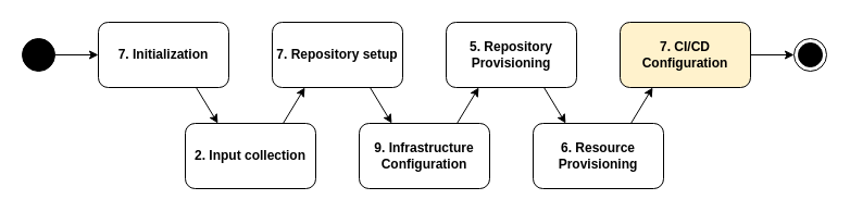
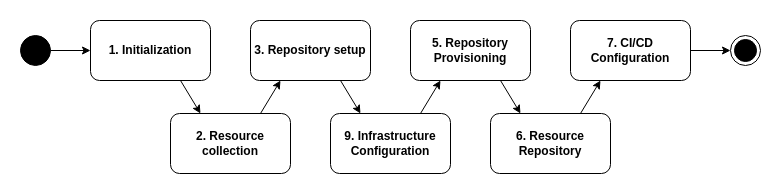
  <mxCell id="0" />
  <mxCell id="1" parent="0" />
- <mxCell id="2" value="&lt;b&gt;2. Input collection&lt;/b&gt;" style="rounded=1;whiteSpace=wrap;html=1;" parent="1" vertex="1"><mxGeometry x="170" y="113" width="120" height="60" as="geometry" /></mxCell>
- <mxCell id="3" value="&lt;b&gt;7. Initialization&lt;/b&gt;" style="rounded=1;whiteSpace=wrap;html=1;" parent="1" vertex="1"><mxGeometry x="90" y="20" width="120" height="60" as="geometry" /></mxCell>
- <mxCell id="4" value="&lt;b&gt;7. Repository setup&lt;/b&gt;" style="rounded=1;whiteSpace=wrap;html=1;" parent="1" vertex="1"><mxGeometry x="250" y="20" width="120" height="60" as="geometry" /></mxCell>
+ <mxCell id="2" value="&lt;b&gt;2. Resource collection&lt;/b&gt;" style="rounded=1;whiteSpace=wrap;html=1;" parent="1" vertex="1"><mxGeometry x="170" y="113" width="120" height="60" as="geometry" /></mxCell>
+ <mxCell id="3" value="&lt;b&gt;1. Initialization&lt;/b&gt;" style="rounded=1;whiteSpace=wrap;html=1;" parent="1" vertex="1"><mxGeometry x="90" y="20" width="120" height="60" as="geometry" /></mxCell>
+ <mxCell id="4" value="&lt;b&gt;3. Repository setup&lt;/b&gt;" style="rounded=1;whiteSpace=wrap;html=1;" parent="1" vertex="1"><mxGeometry x="250" y="20" width="120" height="60" as="geometry" /></mxCell>
  <mxCell id="5" value="&lt;b&gt;9.&amp;nbsp;&lt;/b&gt;&lt;span class=&quot;notion-enable-hover&quot; data-token-index=&quot;0&quot; style=&quot;font-weight:600&quot;&gt;Infrastructure Configuration&lt;/span&gt;" style="rounded=1;whiteSpace=wrap;html=1;" parent="1" vertex="1"><mxGeometry x="330" y="113" width="120" height="60" as="geometry" /></mxCell>
  <mxCell id="6" value="&lt;b&gt;5.&amp;nbsp;&lt;/b&gt;&lt;span class=&quot;notion-enable-hover&quot; data-token-index=&quot;0&quot; style=&quot;font-weight:600&quot;&gt;Repository Provisioning&lt;/span&gt;" style="rounded=1;whiteSpace=wrap;html=1;" parent="1" vertex="1"><mxGeometry x="410" y="20" width="120" height="60" as="geometry" /></mxCell>
- <mxCell id="7" value="&lt;b&gt;6.&lt;/b&gt;&amp;nbsp;&lt;span class=&quot;notion-enable-hover&quot; data-token-index=&quot;0&quot; style=&quot;font-weight:600&quot;&gt;Resource Provisioning&lt;/span&gt;" style="rounded=1;whiteSpace=wrap;html=1;" parent="1" vertex="1"><mxGeometry x="490" y="113" width="120" height="60" as="geometry" /></mxCell>
+ <mxCell id="7" value="&lt;b&gt;6.&lt;/b&gt;&amp;nbsp;&lt;span class=&quot;notion-enable-hover&quot; data-token-index=&quot;0&quot; style=&quot;font-weight:600&quot;&gt;Resource Repository&lt;/span&gt;" style="rounded=1;whiteSpace=wrap;html=1;" parent="1" vertex="1"><mxGeometry x="490" y="113" width="120" height="60" as="geometry" /></mxCell>
  <mxCell id="8" style="edgeStyle=orthogonalEdgeStyle;rounded=0;orthogonalLoop=1;jettySize=auto;html=1;exitX=1;exitY=0.5;exitDx=0;exitDy=0;" parent="1" source="9" target="16" edge="1"><mxGeometry relative="1" as="geometry" /></mxCell>
- <mxCell id="9" value="&lt;b&gt;7.&amp;nbsp;&lt;/b&gt;&lt;span class=&quot;notion-enable-hover&quot; data-token-index=&quot;0&quot; style=&quot;font-weight:600&quot;&gt;CI/CD Configuration&lt;/span&gt;" style="rounded=1;whiteSpace=wrap;html=1;fillColor=#fff2cc;" parent="1" vertex="1"><mxGeometry x="570" y="20" width="120" height="60" as="geometry" /></mxCell>
+ <mxCell id="9" value="&lt;b&gt;7.&amp;nbsp;&lt;/b&gt;&lt;span class=&quot;notion-enable-hover&quot; data-token-index=&quot;0&quot; style=&quot;font-weight:600&quot;&gt;CI/CD Configuration&lt;/span&gt;" style="rounded=1;whiteSpace=wrap;html=1;" parent="1" vertex="1"><mxGeometry x="570" y="20" width="120" height="60" as="geometry" /></mxCell>
  <mxCell id="10" value="" style="endArrow=classic;html=1;rounded=0;exitX=0.75;exitY=1;exitDx=0;exitDy=0;entryX=0.25;entryY=0;entryDx=0;entryDy=0;" parent="1" edge="1"><mxGeometry width="50" height="50" relative="1" as="geometry"><mxPoint x="340" y="80" as="sourcePoint" /><mxPoint x="360" y="113" as="targetPoint" /></mxGeometry></mxCell>
  <mxCell id="11" value="" style="endArrow=classic;html=1;rounded=0;exitX=0.75;exitY=0;exitDx=0;exitDy=0;entryX=0.25;entryY=1;entryDx=0;entryDy=0;" parent="1" edge="1"><mxGeometry width="50" height="50" relative="1" as="geometry"><mxPoint x="420" y="113" as="sourcePoint" /><mxPoint x="440" y="80" as="targetPoint" /></mxGeometry></mxCell>
  <mxCell id="12" value="" style="endArrow=classic;html=1;rounded=0;exitX=0.75;exitY=1;exitDx=0;exitDy=0;entryX=0.25;entryY=0;entryDx=0;entryDy=0;" parent="1" edge="1"><mxGeometry width="50" height="50" relative="1" as="geometry"><mxPoint x="500" y="80" as="sourcePoint" /><mxPoint x="520" y="113" as="targetPoint" /></mxGeometry></mxCell>
  <mxCell id="13" value="" style="endArrow=classic;html=1;rounded=0;exitX=0.75;exitY=0;exitDx=0;exitDy=0;entryX=0.25;entryY=1;entryDx=0;entryDy=0;" parent="1" edge="1"><mxGeometry width="50" height="50" relative="1" as="geometry"><mxPoint x="580" y="113" as="sourcePoint" /><mxPoint x="600" y="80" as="targetPoint" /></mxGeometry></mxCell>
  <mxCell id="14" style="edgeStyle=none;html=1;exitX=1;exitY=0.5;exitDx=0;exitDy=0;entryX=0;entryY=0.5;entryDx=0;entryDy=0;" parent="1" source="15" target="3" edge="1"><mxGeometry relative="1" as="geometry" /></mxCell>
  <mxCell id="15" value="" style="ellipse;fillColor=strokeColor;html=1;" parent="1" vertex="1"><mxGeometry x="20" y="35" width="30" height="30" as="geometry" /></mxCell>
  <mxCell id="16" value="" style="ellipse;html=1;shape=endState;fillColor=strokeColor;" parent="1" vertex="1"><mxGeometry x="730" y="35" width="30" height="30" as="geometry" /></mxCell>
  <mxCell id="17" value="" style="endArrow=classic;html=1;rounded=0;exitX=0.75;exitY=1;exitDx=0;exitDy=0;entryX=0.25;entryY=0;entryDx=0;entryDy=0;" parent="1" edge="1"><mxGeometry width="50" height="50" relative="1" as="geometry"><mxPoint x="180" y="80" as="sourcePoint" /><mxPoint x="200" y="113" as="targetPoint" /></mxGeometry></mxCell>
  <mxCell id="18" value="" style="endArrow=classic;html=1;rounded=0;exitX=0.75;exitY=0;exitDx=0;exitDy=0;entryX=0.25;entryY=1;entryDx=0;entryDy=0;" parent="1" edge="1"><mxGeometry width="50" height="50" relative="1" as="geometry"><mxPoint x="260" y="113" as="sourcePoint" /><mxPoint x="280" y="80" as="targetPoint" /></mxGeometry></mxCell>
